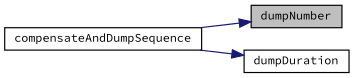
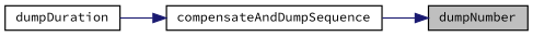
  digraph {
    fontname="Source Code Pro"
    rankdir=RL
    node [color=black fillcolor=white fontname="Source Code Pro" fontsize=10 shape=record style=filled]
    edge [color=midnightblue dir=back fontname="Source Code Pro" fontsize=10 labelfontname=Helvetica labelfontsize=10 style=solid]
    n1 [fillcolor=grey75 fontcolor=black height=0.2 label=dumpNumber width=0.4]
    n2 [height=0.2 label=compensateAndDumpSequence width=0.4]
    n3 [height=0.2 label=dumpDuration width=0.4]
    n1 -> n2
-   n3 -> n2
+   n2 -> n3
  }
